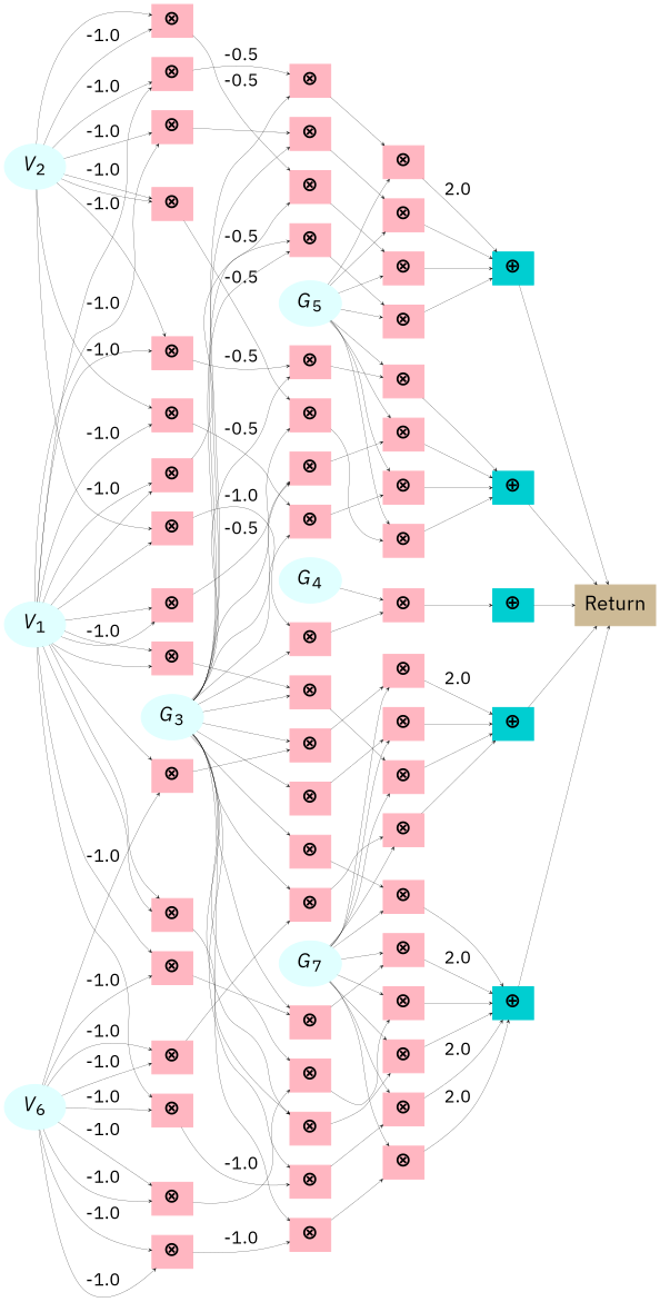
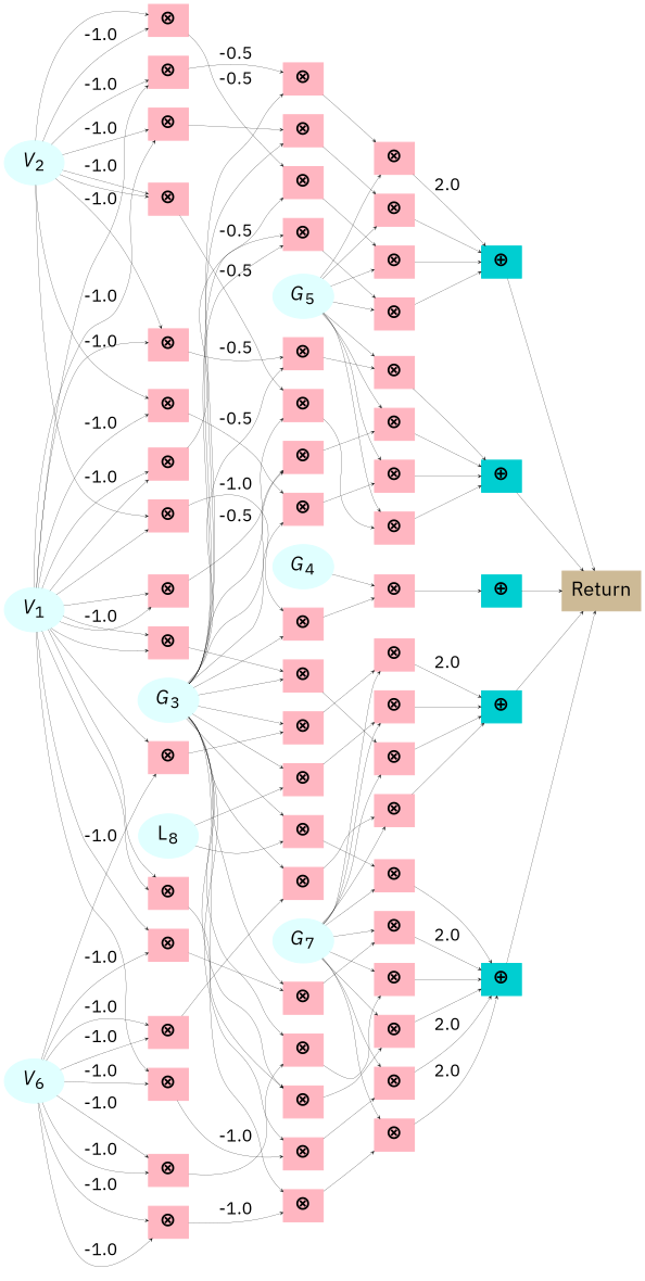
  digraph {
    rankdir=LR
    fontname="IBM Plex Sans"
    node [color=lightpink fontsize=18 shape=box style=filled fontname="IBM Plex Sans"]
    edge [arrowhead=vee arrowsize=0.3 penwidth=0.2 fontname="IBM Plex Sans"]
    n1 [color=wheat3 label=Return]
    n2 [color=lightcyan label=<<i>V</i><sub>1</sub>> shape=""]
    n3 [height=0.4 label=<<b>&otimes;</b>> width=0.5]
    n4 [height=0.4 label=<<b>&otimes;</b>> width=0.5]
    n5 [height=0.4 label=<<b>&otimes;</b>> width=0.5]
    n6 [height=0.4 label=<<b>&otimes;</b>> width=0.5]
    n7 [height=0.4 label=<<b>&otimes;</b>> width=0.5]
    n8 [height=0.4 label=<<b>&otimes;</b>> width=0.5]
    n9 [height=0.4 label=<<b>&otimes;</b>> width=0.5]
    n10 [height=0.4 label=<<b>&otimes;</b>> width=0.5]
    n11 [height=0.4 label=<<b>&otimes;</b>> width=0.5]
    n12 [height=0.4 label=<<b>&otimes;</b>> width=0.5]
    n13 [height=0.4 label=<<b>&otimes;</b>> width=0.5]
    n14 [height=0.4 label=<<b>&otimes;</b>> width=0.5]
    n15 [color=lightcyan label=<<i>V</i><sub>2</sub>> shape=""]
    n16 [height=0.4 label=<<b>&otimes;</b>> width=0.5]
    n17 [height=0.4 label=<<b>&otimes;</b>> width=0.5]
    n18 [height=0.4 label=<<b>&otimes;</b>> width=0.5]
    n19 [color=lightcyan label=<<i>G</i><sub>3</sub>> shape=""]
    n20 [height=0.4 label=<<b>&otimes;</b>> width=0.5]
    n21 [height=0.4 label=<<b>&otimes;</b>> width=0.5]
    n22 [height=0.4 label=<<b>&otimes;</b>> width=0.5]
    n23 [height=0.4 label=<<b>&otimes;</b>> width=0.5]
    n24 [height=0.4 label=<<b>&otimes;</b>> width=0.5]
    n25 [height=0.4 label=<<b>&otimes;</b>> width=0.5]
    n26 [height=0.4 label=<<b>&otimes;</b>> width=0.5]
    n27 [height=0.4 label=<<b>&otimes;</b>> width=0.5]
    n28 [height=0.4 label=<<b>&otimes;</b>> width=0.5]
    n29 [height=0.4 label=<<b>&otimes;</b>> width=0.5]
    n30 [height=0.4 label=<<b>&otimes;</b>> width=0.5]
    n31 [height=0.4 label=<<b>&otimes;</b>> width=0.5]
    n32 [height=0.4 label=<<b>&otimes;</b>> width=0.5]
    n33 [height=0.4 label=<<b>&otimes;</b>> width=0.5]
    n34 [height=0.4 label=<<b>&otimes;</b>> width=0.5]
    n35 [height=0.4 label=<<b>&otimes;</b>> width=0.5]
    n36 [height=0.4 label=<<b>&otimes;</b>> width=0.5]
    n37 [height=0.4 label=<<b>&otimes;</b>> width=0.5]
    n38 [height=0.4 label=<<b>&otimes;</b>> width=0.5]
    n39 [color=lightcyan label=<<i>G</i><sub>4</sub>> shape=""]
    n40 [color=darkturquoise height=0.4 label=<<b>&oplus;</b>> width=0.5]
    n41 [height=0.4 label=<<b>&otimes;</b>> width=0.5]
    n42 [color=lightcyan label=<<i>G</i><sub>5</sub>> shape=""]
    n43 [height=0.4 label=<<b>&otimes;</b>> width=0.5]
    n44 [height=0.4 label=<<b>&otimes;</b>> width=0.5]
    n45 [height=0.4 label=<<b>&otimes;</b>> width=0.5]
    n46 [height=0.4 label=<<b>&otimes;</b>> width=0.5]
    n47 [height=0.4 label=<<b>&otimes;</b>> width=0.5]
    n48 [height=0.4 label=<<b>&otimes;</b>> width=0.5]
    n49 [height=0.4 label=<<b>&otimes;</b>> width=0.5]
    n50 [color=darkturquoise height=0.4 label=<<b>&oplus;</b>> width=0.5]
    n51 [color=lightcyan label=<<i>V</i><sub>6</sub>> shape=""]
    n52 [height=0.4 label=<<b>&otimes;</b>> width=0.5]
    n53 [height=0.4 label=<<b>&otimes;</b>> width=0.5]
    n54 [height=0.4 label=<<b>&otimes;</b>> width=0.5]
    n55 [height=0.4 label=<<b>&otimes;</b>> width=0.5]
    n56 [color=lightcyan label=<<i>G</i><sub>7</sub>> shape=""]
    n57 [height=0.4 label=<<b>&otimes;</b>> width=0.5]
    n58 [height=0.4 label=<<b>&otimes;</b>> width=0.5]
    n59 [height=0.4 label=<<b>&otimes;</b>> width=0.5]
    n60 [height=0.4 label=<<b>&otimes;</b>> width=0.5]
    n61 [height=0.4 label=<<b>&otimes;</b>> width=0.5]
    n62 [height=0.4 label=<<b>&otimes;</b>> width=0.5]
    n63 [height=0.4 label=<<b>&otimes;</b>> width=0.5]
    n64 [height=0.4 label=<<b>&otimes;</b>> width=0.5]
    n65 [height=0.4 label=<<b>&otimes;</b>> width=0.5]
    n66 [color=darkturquoise height=0.4 label=<<b>&oplus;</b>> width=0.5]
+   n67 [color=lightcyan label=<L<sub>8</sub>> shape=""]
    n68 [color=darkturquoise height=0.4 label=<<b>&oplus;</b>> width=0.5]
    n69 [color=darkturquoise height=0.4 label=<<b>&oplus;</b>> width=0.5]
    n2 -> n3
    n2 -> n4 [fontsize=16 label=-1.0]
    n2 -> n5
    n2 -> n5 [fontsize=16 label=-1.0]
    n2 -> n6
    n2 -> n7
    n2 -> n8
    n2 -> n8
    n2 -> n9 [fontsize=16 label=-1.0]
    n2 -> n10
    n2 -> n10 [fontsize=16 label=-1.0]
    n2 -> n11 [fontsize=16 label=-1.0]
    n2 -> n12
    n2 -> n13
    n2 -> n13
    n2 -> n14
    n3 -> n18 [fontsize=16 label=-1.0]
    n4 -> n20 [fontsize=16 label=-0.5]
    n5 -> n21 [fontsize=16 label=-0.5]
    n6 -> n23 [fontsize=16 label=-0.5]
    n7 -> n25
    n8 -> n26
    n9 -> n28 [fontsize=16 label=-0.5]
    n10 -> n29 [fontsize=16 label=-0.5]
    n11 -> n31
    n12 -> n33
    n13 -> n34
    n14 -> n36 [fontsize=16 label=-1.0]
    n15 -> n3
    n15 -> n4 [fontsize=16 label=-1.0]
    n15 -> n6
    n15 -> n9 [fontsize=16 label=-1.0]
    n15 -> n11 [fontsize=16 label=-1.0]
    n15 -> n16 [fontsize=16 label=-1.0]
    n15 -> n16
    n15 -> n17 [fontsize=16 label=-1.0]
    n15 -> n17
    n16 -> n22 [fontsize=16 label=-0.5]
    n17 -> n30 [fontsize=16 label=-0.5]
    n18 -> n38
    n19 -> n18
    n19 -> n20
    n19 -> n21
    n19 -> n22
    n19 -> n23
    n19 -> n24
    n19 -> n25
    n19 -> n26
    n19 -> n27
    n19 -> n28
    n19 -> n29
    n19 -> n30
    n19 -> n31
    n19 -> n32
    n19 -> n33
    n19 -> n34
    n19 -> n35
    n19 -> n36
    n19 -> n37
    n20 -> n41
    n21 -> n43
    n22 -> n44
    n23 -> n45
    n24 -> n55
    n25 -> n57
    n26 -> n58
    n27 -> n59
    n28 -> n46
    n29 -> n47
    n30 -> n48
    n31 -> n49
    n32 -> n60
    n33 -> n61
    n34 -> n62
    n35 -> n63
    n36 -> n64
    n37 -> n65
    n38 -> n40
    n39 -> n38
    n40 -> n1
    n41 -> n50
    n42 -> n41
    n42 -> n43
    n42 -> n44
    n42 -> n45
    n42 -> n46
    n42 -> n47
    n42 -> n48
    n42 -> n49
    n43 -> n50
    n44 -> n50
    n45 -> n50
    n46 -> n68 [fontsize=16 label=2.0]
    n47 -> n68
    n48 -> n68
    n49 -> n68
    n50 -> n1
    n51 -> n7 [fontsize=16 label=-1.0]
    n51 -> n12 [fontsize=16 label=-1.0]
    n51 -> n14 [fontsize=16 label=-1.0]
    n51 -> n52 [fontsize=16 label=-1.0]
    n51 -> n52 [fontsize=16 label=-1.0]
    n51 -> n53 [fontsize=16 label=-1.0]
    n51 -> n53 [fontsize=16 label=-1.0]
    n51 -> n54 [fontsize=16 label=-1.0]
    n51 -> n54 [fontsize=16 label=-1.0]
    n52 -> n24
    n53 -> n32
    n54 -> n35 [fontsize=16 label=-1.0]
    n55 -> n66
    n56 -> n55
    n56 -> n57
    n56 -> n58
    n56 -> n59
    n56 -> n60
    n56 -> n61
    n56 -> n62
    n56 -> n63
    n56 -> n64
    n56 -> n65
    n57 -> n66 [fontsize=16 label=2.0]
    n58 -> n66
    n59 -> n66
    n60 -> n69
    n61 -> n69 [fontsize=16 label=2.0]
    n62 -> n69
    n63 -> n69 [fontsize=16 label=2.0]
    n64 -> n69 [fontsize=16 label=2.0]
    n65 -> n69
    n66 -> n1
+   n67 -> n27
+   n67 -> n37
    n68 -> n1
    n69 -> n1
  }
